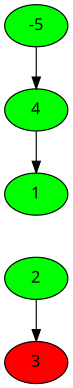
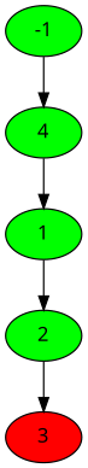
  digraph {
    fontname="Noto Sans"
    node [fillcolor=green fontname="Noto Sans" style=filled]
    edge [fontname="Noto Sans"]
    n1 [label=4]
    1
    2
    3 [fillcolor=red]
-   -1 [label=-5]
+   -1
    n1 -> 1
+   1 -> 2
    2 -> 3
    -1 -> n1
  }
